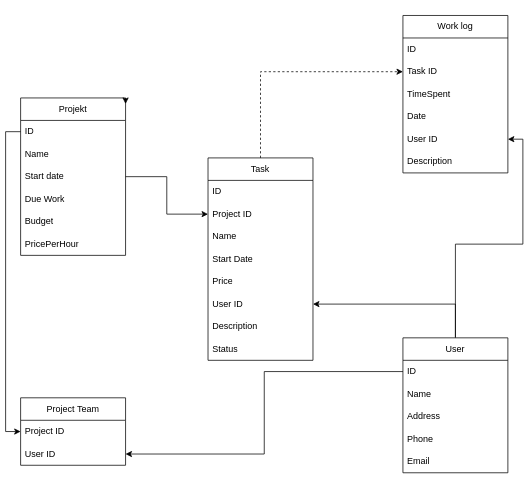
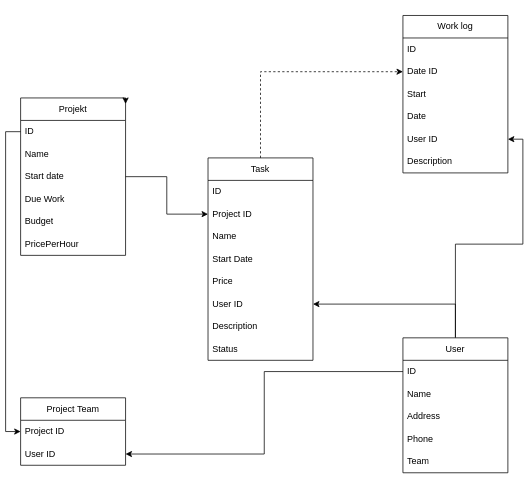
  <mxCell id="0" />
  <mxCell id="1" parent="0" />
  <mxCell id="2" style="edgeStyle=orthogonalEdgeStyle;rounded=0;orthogonalLoop=1;jettySize=auto;html=1;" edge="1" parent="1" source="4" target="33"><mxGeometry relative="1" as="geometry" /></mxCell>
  <mxCell id="3" style="edgeStyle=orthogonalEdgeStyle;rounded=0;orthogonalLoop=1;jettySize=auto;html=1;exitX=0.5;exitY=0;exitDx=0;exitDy=0;entryX=1;entryY=0.5;entryDx=0;entryDy=0;" edge="1" parent="1" source="4" target="17"><mxGeometry relative="1" as="geometry" /></mxCell>
  <mxCell id="4" value="User" style="swimlane;fontStyle=0;childLayout=stackLayout;horizontal=1;startSize=30;horizontalStack=0;resizeParent=1;resizeParentMax=0;resizeLast=0;collapsible=1;marginBottom=0;whiteSpace=wrap;html=1;" vertex="1" parent="1"><mxGeometry x="530" y="450" width="140" height="180" as="geometry" /></mxCell>
  <mxCell id="5" value="ID" style="text;strokeColor=none;fillColor=none;align=left;verticalAlign=middle;spacingLeft=4;spacingRight=4;overflow=hidden;points=[[0,0.5],[1,0.5]];portConstraint=eastwest;rotatable=0;whiteSpace=wrap;html=1;" vertex="1" parent="4"><mxGeometry y="30" width="140" height="30" as="geometry" /></mxCell>
  <mxCell id="6" value="Name" style="text;strokeColor=none;fillColor=none;align=left;verticalAlign=middle;spacingLeft=4;spacingRight=4;overflow=hidden;points=[[0,0.5],[1,0.5]];portConstraint=eastwest;rotatable=0;whiteSpace=wrap;html=1;" vertex="1" parent="4"><mxGeometry y="60" width="140" height="30" as="geometry" /></mxCell>
  <mxCell id="7" value="Address" style="text;strokeColor=none;fillColor=none;align=left;verticalAlign=middle;spacingLeft=4;spacingRight=4;overflow=hidden;points=[[0,0.5],[1,0.5]];portConstraint=eastwest;rotatable=0;whiteSpace=wrap;html=1;" vertex="1" parent="4"><mxGeometry y="90" width="140" height="30" as="geometry" /></mxCell>
  <mxCell id="8" value="Phone" style="text;strokeColor=none;fillColor=none;align=left;verticalAlign=middle;spacingLeft=4;spacingRight=4;overflow=hidden;points=[[0,0.5],[1,0.5]];portConstraint=eastwest;rotatable=0;whiteSpace=wrap;html=1;" vertex="1" parent="4"><mxGeometry y="120" width="140" height="30" as="geometry" /></mxCell>
- <mxCell id="9" value="Email" style="text;strokeColor=none;fillColor=none;align=left;verticalAlign=middle;spacingLeft=4;spacingRight=4;overflow=hidden;points=[[0,0.5],[1,0.5]];portConstraint=eastwest;rotatable=0;whiteSpace=wrap;html=1;" vertex="1" parent="4"><mxGeometry y="150" width="140" height="30" as="geometry" /></mxCell>
+ <mxCell id="9" value="Team" style="text;strokeColor=none;fillColor=none;align=left;verticalAlign=middle;spacingLeft=4;spacingRight=4;overflow=hidden;points=[[0,0.5],[1,0.5]];portConstraint=eastwest;rotatable=0;whiteSpace=wrap;html=1;" vertex="1" parent="4"><mxGeometry y="150" width="140" height="30" as="geometry" /></mxCell>
  <mxCell id="10" style="edgeStyle=orthogonalEdgeStyle;rounded=0;orthogonalLoop=1;jettySize=auto;html=1;exitX=0.5;exitY=0;exitDx=0;exitDy=0;entryX=0;entryY=0.5;entryDx=0;entryDy=0;dashed=1;" edge="1" parent="1" source="11" target="30"><mxGeometry relative="1" as="geometry" /></mxCell>
  <mxCell id="11" value="Task" style="swimlane;fontStyle=0;childLayout=stackLayout;horizontal=1;startSize=30;horizontalStack=0;resizeParent=1;resizeParentMax=0;resizeLast=0;collapsible=1;marginBottom=0;whiteSpace=wrap;html=1;" vertex="1" parent="1"><mxGeometry x="270" y="210" width="140" height="270" as="geometry" /></mxCell>
  <mxCell id="12" value="ID" style="text;strokeColor=none;fillColor=none;align=left;verticalAlign=middle;spacingLeft=4;spacingRight=4;overflow=hidden;points=[[0,0.5],[1,0.5]];portConstraint=eastwest;rotatable=0;whiteSpace=wrap;html=1;" vertex="1" parent="11"><mxGeometry y="30" width="140" height="30" as="geometry" /></mxCell>
  <mxCell id="13" value="Project ID" style="text;strokeColor=none;fillColor=none;align=left;verticalAlign=middle;spacingLeft=4;spacingRight=4;overflow=hidden;points=[[0,0.5],[1,0.5]];portConstraint=eastwest;rotatable=0;whiteSpace=wrap;html=1;" vertex="1" parent="11"><mxGeometry y="60" width="140" height="30" as="geometry" /></mxCell>
  <mxCell id="14" value="Name" style="text;strokeColor=none;fillColor=none;align=left;verticalAlign=middle;spacingLeft=4;spacingRight=4;overflow=hidden;points=[[0,0.5],[1,0.5]];portConstraint=eastwest;rotatable=0;whiteSpace=wrap;html=1;" vertex="1" parent="11"><mxGeometry y="90" width="140" height="30" as="geometry" /></mxCell>
  <mxCell id="15" value="Start Date" style="text;strokeColor=none;fillColor=none;align=left;verticalAlign=middle;spacingLeft=4;spacingRight=4;overflow=hidden;points=[[0,0.5],[1,0.5]];portConstraint=eastwest;rotatable=0;whiteSpace=wrap;html=1;" vertex="1" parent="11"><mxGeometry y="120" width="140" height="30" as="geometry" /></mxCell>
  <mxCell id="16" value="Price" style="text;strokeColor=none;fillColor=none;align=left;verticalAlign=middle;spacingLeft=4;spacingRight=4;overflow=hidden;points=[[0,0.5],[1,0.5]];portConstraint=eastwest;rotatable=0;whiteSpace=wrap;html=1;" vertex="1" parent="11"><mxGeometry y="150" width="140" height="30" as="geometry" /></mxCell>
  <mxCell id="17" value="User ID" style="text;strokeColor=none;fillColor=none;align=left;verticalAlign=middle;spacingLeft=4;spacingRight=4;overflow=hidden;points=[[0,0.5],[1,0.5]];portConstraint=eastwest;rotatable=0;whiteSpace=wrap;html=1;" vertex="1" parent="11"><mxGeometry y="180" width="140" height="30" as="geometry" /></mxCell>
  <mxCell id="18" value="Description" style="text;strokeColor=none;fillColor=none;align=left;verticalAlign=middle;spacingLeft=4;spacingRight=4;overflow=hidden;points=[[0,0.5],[1,0.5]];portConstraint=eastwest;rotatable=0;whiteSpace=wrap;html=1;" vertex="1" parent="11"><mxGeometry y="210" width="140" height="30" as="geometry" /></mxCell>
  <mxCell id="19" value="Status" style="text;strokeColor=none;fillColor=none;align=left;verticalAlign=middle;spacingLeft=4;spacingRight=4;overflow=hidden;points=[[0,0.5],[1,0.5]];portConstraint=eastwest;rotatable=0;whiteSpace=wrap;html=1;" vertex="1" parent="11"><mxGeometry y="240" width="140" height="30" as="geometry" /></mxCell>
  <mxCell id="20" style="edgeStyle=orthogonalEdgeStyle;rounded=0;orthogonalLoop=1;jettySize=auto;html=1;" edge="1" parent="1" source="21" target="13"><mxGeometry relative="1" as="geometry" /></mxCell>
  <mxCell id="21" value="Projekt" style="swimlane;fontStyle=0;childLayout=stackLayout;horizontal=1;startSize=30;horizontalStack=0;resizeParent=1;resizeParentMax=0;resizeLast=0;collapsible=1;marginBottom=0;whiteSpace=wrap;html=1;" vertex="1" parent="1"><mxGeometry x="20" y="130" width="140" height="210" as="geometry" /></mxCell>
  <mxCell id="22" value="ID" style="text;strokeColor=none;fillColor=none;align=left;verticalAlign=middle;spacingLeft=4;spacingRight=4;overflow=hidden;points=[[0,0.5],[1,0.5]];portConstraint=eastwest;rotatable=0;whiteSpace=wrap;html=1;" vertex="1" parent="21"><mxGeometry y="30" width="140" height="30" as="geometry" /></mxCell>
  <mxCell id="23" value="Name" style="text;strokeColor=none;fillColor=none;align=left;verticalAlign=middle;spacingLeft=4;spacingRight=4;overflow=hidden;points=[[0,0.5],[1,0.5]];portConstraint=eastwest;rotatable=0;whiteSpace=wrap;html=1;" vertex="1" parent="21"><mxGeometry y="60" width="140" height="30" as="geometry" /></mxCell>
  <mxCell id="24" value="Start date" style="text;strokeColor=none;fillColor=none;align=left;verticalAlign=middle;spacingLeft=4;spacingRight=4;overflow=hidden;points=[[0,0.5],[1,0.5]];portConstraint=eastwest;rotatable=0;whiteSpace=wrap;html=1;" vertex="1" parent="21"><mxGeometry y="90" width="140" height="30" as="geometry" /></mxCell>
  <mxCell id="25" value="Due Work" style="text;strokeColor=none;fillColor=none;align=left;verticalAlign=middle;spacingLeft=4;spacingRight=4;overflow=hidden;points=[[0,0.5],[1,0.5]];portConstraint=eastwest;rotatable=0;whiteSpace=wrap;html=1;" vertex="1" parent="21"><mxGeometry y="120" width="140" height="30" as="geometry" /></mxCell>
  <mxCell id="26" value="Budget" style="text;strokeColor=none;fillColor=none;align=left;verticalAlign=middle;spacingLeft=4;spacingRight=4;overflow=hidden;points=[[0,0.5],[1,0.5]];portConstraint=eastwest;rotatable=0;whiteSpace=wrap;html=1;" vertex="1" parent="21"><mxGeometry y="150" width="140" height="30" as="geometry" /></mxCell>
  <mxCell id="27" value="PricePerHour" style="text;strokeColor=none;fillColor=none;align=left;verticalAlign=middle;spacingLeft=4;spacingRight=4;overflow=hidden;points=[[0,0.5],[1,0.5]];portConstraint=eastwest;rotatable=0;whiteSpace=wrap;html=1;" vertex="1" parent="21"><mxGeometry y="180" width="140" height="30" as="geometry" /></mxCell>
  <mxCell id="28" value="Work log" style="swimlane;fontStyle=0;childLayout=stackLayout;horizontal=1;startSize=30;horizontalStack=0;resizeParent=1;resizeParentMax=0;resizeLast=0;collapsible=1;marginBottom=0;whiteSpace=wrap;html=1;" vertex="1" parent="1"><mxGeometry x="530" y="20" width="140" height="210" as="geometry" /></mxCell>
  <mxCell id="29" value="ID" style="text;strokeColor=none;fillColor=none;align=left;verticalAlign=middle;spacingLeft=4;spacingRight=4;overflow=hidden;points=[[0,0.5],[1,0.5]];portConstraint=eastwest;rotatable=0;whiteSpace=wrap;html=1;" vertex="1" parent="28"><mxGeometry y="30" width="140" height="30" as="geometry" /></mxCell>
- <mxCell id="30" value="Task ID" style="text;strokeColor=none;fillColor=none;align=left;verticalAlign=middle;spacingLeft=4;spacingRight=4;overflow=hidden;points=[[0,0.5],[1,0.5]];portConstraint=eastwest;rotatable=0;whiteSpace=wrap;html=1;" vertex="1" parent="28"><mxGeometry y="60" width="140" height="30" as="geometry" /></mxCell>
- <mxCell id="31" value="TimeSpent" style="text;strokeColor=none;fillColor=none;align=left;verticalAlign=middle;spacingLeft=4;spacingRight=4;overflow=hidden;points=[[0,0.5],[1,0.5]];portConstraint=eastwest;rotatable=0;whiteSpace=wrap;html=1;" vertex="1" parent="28"><mxGeometry y="90" width="140" height="30" as="geometry" /></mxCell>
+ <mxCell id="30" value="Date ID" style="text;strokeColor=none;fillColor=none;align=left;verticalAlign=middle;spacingLeft=4;spacingRight=4;overflow=hidden;points=[[0,0.5],[1,0.5]];portConstraint=eastwest;rotatable=0;whiteSpace=wrap;html=1;" vertex="1" parent="28"><mxGeometry y="60" width="140" height="30" as="geometry" /></mxCell>
+ <mxCell id="31" value="Start" style="text;strokeColor=none;fillColor=none;align=left;verticalAlign=middle;spacingLeft=4;spacingRight=4;overflow=hidden;points=[[0,0.5],[1,0.5]];portConstraint=eastwest;rotatable=0;whiteSpace=wrap;html=1;" vertex="1" parent="28"><mxGeometry y="90" width="140" height="30" as="geometry" /></mxCell>
  <mxCell id="32" value="Date" style="text;strokeColor=none;fillColor=none;align=left;verticalAlign=middle;spacingLeft=4;spacingRight=4;overflow=hidden;points=[[0,0.5],[1,0.5]];portConstraint=eastwest;rotatable=0;whiteSpace=wrap;html=1;" vertex="1" parent="28"><mxGeometry y="120" width="140" height="30" as="geometry" /></mxCell>
  <mxCell id="33" value="User ID" style="text;strokeColor=none;fillColor=none;align=left;verticalAlign=middle;spacingLeft=4;spacingRight=4;overflow=hidden;points=[[0,0.5],[1,0.5]];portConstraint=eastwest;rotatable=0;whiteSpace=wrap;html=1;" vertex="1" parent="28"><mxGeometry y="150" width="140" height="30" as="geometry" /></mxCell>
  <mxCell id="34" value="Description" style="text;strokeColor=none;fillColor=none;align=left;verticalAlign=middle;spacingLeft=4;spacingRight=4;overflow=hidden;points=[[0,0.5],[1,0.5]];portConstraint=eastwest;rotatable=0;whiteSpace=wrap;html=1;" vertex="1" parent="28"><mxGeometry y="180" width="140" height="30" as="geometry" /></mxCell>
  <mxCell id="35" value="Project Team" style="swimlane;fontStyle=0;childLayout=stackLayout;horizontal=1;startSize=30;horizontalStack=0;resizeParent=1;resizeParentMax=0;resizeLast=0;collapsible=1;marginBottom=0;whiteSpace=wrap;html=1;" vertex="1" parent="1"><mxGeometry x="20" y="530" width="140" height="90" as="geometry" /></mxCell>
  <mxCell id="36" value="Project ID" style="text;strokeColor=none;fillColor=none;align=left;verticalAlign=middle;spacingLeft=4;spacingRight=4;overflow=hidden;points=[[0,0.5],[1,0.5]];portConstraint=eastwest;rotatable=0;whiteSpace=wrap;html=1;" vertex="1" parent="35"><mxGeometry y="30" width="140" height="30" as="geometry" /></mxCell>
  <mxCell id="37" value="User ID" style="text;strokeColor=none;fillColor=none;align=left;verticalAlign=middle;spacingLeft=4;spacingRight=4;overflow=hidden;points=[[0,0.5],[1,0.5]];portConstraint=eastwest;rotatable=0;whiteSpace=wrap;html=1;" vertex="1" parent="35"><mxGeometry y="60" width="140" height="30" as="geometry" /></mxCell>
  <mxCell id="38" style="edgeStyle=orthogonalEdgeStyle;rounded=0;orthogonalLoop=1;jettySize=auto;html=1;exitX=1;exitY=0;exitDx=0;exitDy=0;entryX=1;entryY=0.038;entryDx=0;entryDy=0;entryPerimeter=0;" edge="1" parent="1" source="21" target="21"><mxGeometry relative="1" as="geometry" /></mxCell>
  <mxCell id="39" style="edgeStyle=orthogonalEdgeStyle;rounded=0;orthogonalLoop=1;jettySize=auto;html=1;entryX=1;entryY=0.5;entryDx=0;entryDy=0;" edge="1" parent="1" source="5" target="37"><mxGeometry relative="1" as="geometry" /></mxCell>
  <mxCell id="40" style="edgeStyle=orthogonalEdgeStyle;rounded=0;orthogonalLoop=1;jettySize=auto;html=1;entryX=0;entryY=0.5;entryDx=0;entryDy=0;" edge="1" parent="1" source="22" target="36"><mxGeometry relative="1" as="geometry" /></mxCell>
